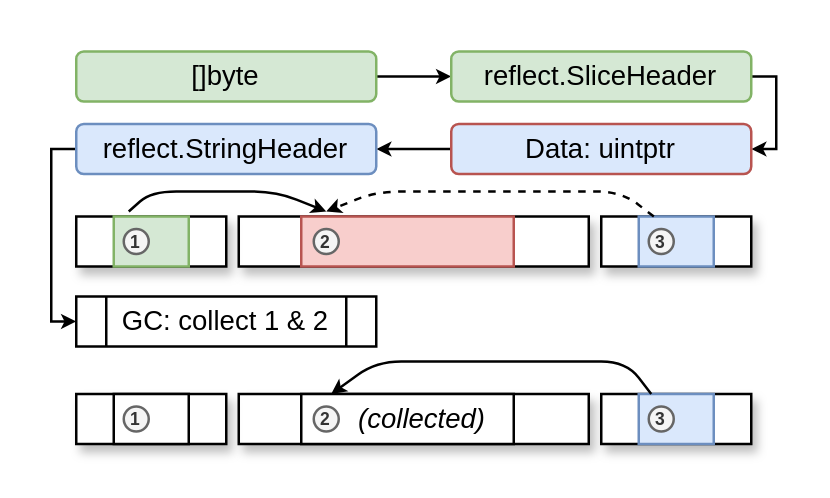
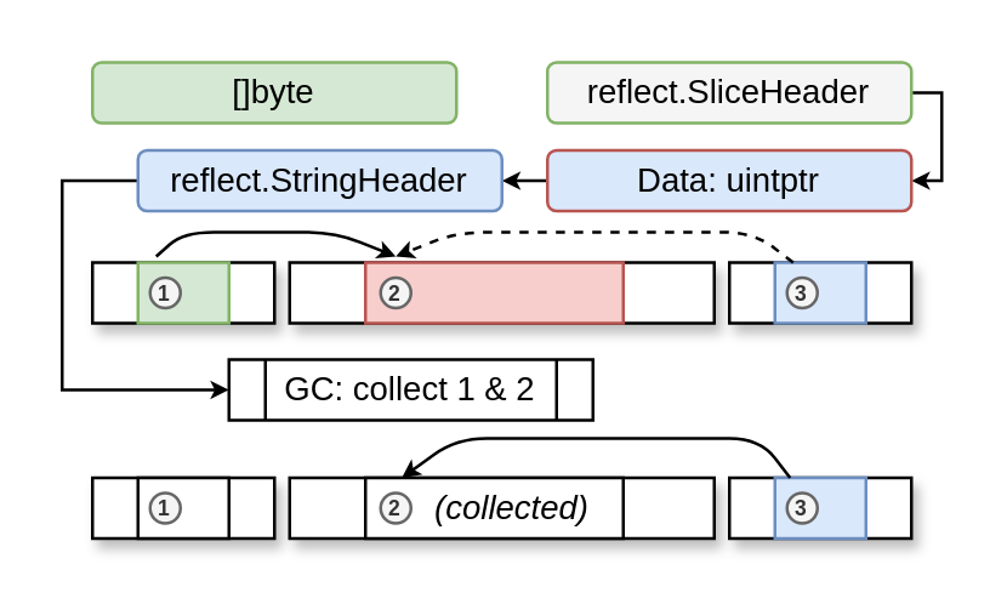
  <mxCell id="0" />
  <mxCell id="1" parent="0" />
- <mxCell id="2" style="edgeStyle=orthogonalEdgeStyle;rounded=0;orthogonalLoop=1;jettySize=auto;html=1;exitX=1;exitY=0.5;exitDx=0;exitDy=0;entryX=0;entryY=0.5;entryDx=0;entryDy=0;strokeWidth=1;endSize=3;" parent="1" source="3" target="5" edge="1"><mxGeometry relative="1" as="geometry" /></mxCell>
  <mxCell id="3" value="&lt;font style=&quot;font-size: 11px&quot;&gt;[]byte&lt;/font&gt;" style="rounded=1;whiteSpace=wrap;html=1;fillColor=#d5e8d4;strokeColor=#82b366;" parent="1" vertex="1"><mxGeometry x="30" y="20" width="120" height="20" as="geometry" /></mxCell>
  <mxCell id="4" style="edgeStyle=orthogonalEdgeStyle;rounded=0;jumpSize=6;orthogonalLoop=1;jettySize=auto;html=1;exitX=1;exitY=0.5;exitDx=0;exitDy=0;entryX=1;entryY=0.5;entryDx=0;entryDy=0;endSize=3;strokeWidth=1;fontSize=11;" edge="1" parent="1" source="5" target="7"><mxGeometry relative="1" as="geometry"><Array as="points"><mxPoint x="310" y="30" /><mxPoint x="310" y="59" /></Array></mxGeometry></mxCell>
- <mxCell id="5" value="&lt;font style=&quot;font-size: 11px&quot;&gt;reflect.SliceHeader&lt;/font&gt;" style="rounded=1;whiteSpace=wrap;html=1;fillColor=#d5e8d4;strokeColor=#82b366;" parent="1" vertex="1"><mxGeometry x="180" y="20" width="120" height="20" as="geometry" /></mxCell>
+ <mxCell id="5" value="&lt;font style=&quot;font-size: 11px&quot;&gt;reflect.SliceHeader&lt;/font&gt;" style="rounded=1;whiteSpace=wrap;html=1;fillColor=#f5f5f5;strokeColor=#82b366;" parent="1" vertex="1"><mxGeometry x="180" y="20" width="120" height="20" as="geometry" /></mxCell>
  <mxCell id="6" style="edgeStyle=orthogonalEdgeStyle;rounded=0;orthogonalLoop=1;jettySize=auto;html=1;exitX=0;exitY=0.5;exitDx=0;exitDy=0;entryX=1;entryY=0.5;entryDx=0;entryDy=0;strokeWidth=1;endSize=3;" parent="1" source="7" target="9" edge="1"><mxGeometry relative="1" as="geometry" /></mxCell>
  <mxCell id="7" value="Data: uintptr" style="rounded=1;whiteSpace=wrap;html=1;fillColor=#dae8fc;strokeColor=#b85450;fontSize=11;" parent="1" vertex="1"><mxGeometry x="180" y="49" width="120" height="20" as="geometry" /></mxCell>
  <mxCell id="8" style="edgeStyle=orthogonalEdgeStyle;rounded=0;orthogonalLoop=1;jettySize=auto;html=1;exitX=0;exitY=0.5;exitDx=0;exitDy=0;entryX=0;entryY=0.5;entryDx=0;entryDy=0;strokeWidth=1;endSize=3;" parent="1" source="9" target="10" edge="1"><mxGeometry relative="1" as="geometry"><Array as="points"><mxPoint x="20" y="59" /><mxPoint x="20" y="128" /></Array></mxGeometry></mxCell>
- <mxCell id="9" value="reflect.StringHeader" style="rounded=1;whiteSpace=wrap;html=1;fillColor=#dae8fc;strokeColor=#6c8ebf;fontSize=11;" parent="1" vertex="1"><mxGeometry x="30" y="49" width="120" height="20" as="geometry" /></mxCell>
- <mxCell id="10" value="GC: collect 1 &amp;amp; 2" style="shape=process;whiteSpace=wrap;html=1;backgroundOutline=1;fontSize=11;" parent="1" vertex="1"><mxGeometry x="30" y="118" width="120" height="20" as="geometry" /></mxCell>
+ <mxCell id="9" value="reflect.StringHeader" style="rounded=1;whiteSpace=wrap;html=1;fillColor=#dae8fc;strokeColor=#6c8ebf;fontSize=11;" parent="1" vertex="1"><mxGeometry x="45" y="49" width="120" height="20" as="geometry" /></mxCell>
+ <mxCell id="10" value="GC: collect 1 &amp;amp; 2" style="shape=process;whiteSpace=wrap;html=1;backgroundOutline=1;fontSize=11;" parent="1" vertex="1"><mxGeometry x="75" y="118" width="120" height="20" as="geometry" /></mxCell>
  <mxCell id="11" value="" style="rounded=0;whiteSpace=wrap;html=1;strokeColor=#000000;comic=0;shadow=1;" parent="1" vertex="1"><mxGeometry x="95" y="86" width="140" height="20" as="geometry" /></mxCell>
  <mxCell id="12" value="" style="rounded=0;whiteSpace=wrap;html=1;strokeColor=#b85450;fillColor=#f8cecc;" parent="1" vertex="1"><mxGeometry x="120" y="86" width="85" height="20" as="geometry" /></mxCell>
  <mxCell id="13" value="" style="verticalLabelPosition=bottom;verticalAlign=top;html=1;shape=mxgraph.basic.rect;fillColor2=none;strokeWidth=1;size=20;indent=5;shadow=1;comic=0;" parent="1" vertex="1"><mxGeometry x="240" y="86" width="60" height="20" as="geometry" /></mxCell>
  <mxCell id="14" value="" style="verticalLabelPosition=bottom;verticalAlign=top;html=1;shape=mxgraph.basic.rect;fillColor2=none;strokeWidth=1;size=20;indent=5;shadow=0;comic=0;fillColor=#dae8fc;strokeColor=#6c8ebf;" parent="1" vertex="1"><mxGeometry x="255" y="86" width="30" height="20" as="geometry" /></mxCell>
  <mxCell id="15" value="" style="verticalLabelPosition=bottom;verticalAlign=top;html=1;shape=mxgraph.basic.rect;fillColor2=none;strokeWidth=1;size=20;indent=5;shadow=1;comic=0;" parent="1" vertex="1"><mxGeometry x="30" y="86" width="60" height="20" as="geometry" /></mxCell>
  <mxCell id="16" value="" style="verticalLabelPosition=bottom;verticalAlign=top;html=1;shape=mxgraph.basic.rect;fillColor2=none;strokeWidth=1;size=20;indent=5;shadow=0;comic=0;fillColor=#d5e8d4;strokeColor=#82b366;" parent="1" vertex="1"><mxGeometry x="45" y="86" width="30" height="20" as="geometry" /></mxCell>
  <mxCell id="17" value="" style="rounded=0;whiteSpace=wrap;html=1;strokeColor=#000000;comic=0;shadow=1;" parent="1" vertex="1"><mxGeometry x="95" y="157" width="140" height="20" as="geometry" /></mxCell>
  <mxCell id="18" value="&lt;i style=&quot;font-size: 11px;&quot;&gt;&amp;nbsp; &amp;nbsp; (collected)&lt;/i&gt;" style="rounded=0;whiteSpace=wrap;html=1;fontSize=11;" parent="1" vertex="1"><mxGeometry x="120" y="157" width="85" height="20" as="geometry" /></mxCell>
  <mxCell id="19" value="" style="verticalLabelPosition=bottom;verticalAlign=top;html=1;shape=mxgraph.basic.rect;fillColor2=none;strokeWidth=1;size=20;indent=5;shadow=1;comic=0;" parent="1" vertex="1"><mxGeometry x="240" y="157" width="60" height="20" as="geometry" /></mxCell>
  <mxCell id="20" value="" style="verticalLabelPosition=bottom;verticalAlign=top;html=1;shape=mxgraph.basic.rect;fillColor2=none;strokeWidth=1;size=20;indent=5;shadow=0;comic=0;fillColor=#dae8fc;strokeColor=#6c8ebf;" parent="1" vertex="1"><mxGeometry x="255" y="157" width="30" height="20" as="geometry" /></mxCell>
  <mxCell id="21" value="" style="verticalLabelPosition=bottom;verticalAlign=top;html=1;shape=mxgraph.basic.rect;fillColor2=none;strokeWidth=1;size=20;indent=5;shadow=1;comic=0;" parent="1" vertex="1"><mxGeometry x="30" y="157" width="60" height="20" as="geometry" /></mxCell>
  <mxCell id="22" value="" style="verticalLabelPosition=bottom;verticalAlign=bottom;html=1;shape=mxgraph.basic.rect;fillColor2=none;strokeWidth=1;size=20;indent=5;shadow=0;comic=0;horizontal=1;" parent="1" vertex="1"><mxGeometry x="45" y="157" width="30" height="20" as="geometry" /></mxCell>
  <mxCell id="23" value="" style="endArrow=classic;html=1;entryX=0.141;entryY=-0.05;entryDx=0;entryDy=0;entryPerimeter=0;endSize=3;" parent="1" edge="1"><mxGeometry width="50" height="50" relative="1" as="geometry"><mxPoint x="260" y="157" as="sourcePoint" /><mxPoint x="131.985" y="157" as="targetPoint" /><Array as="points"><mxPoint x="250" y="144" /><mxPoint x="150" y="144" /></Array></mxGeometry></mxCell>
  <mxCell id="24" value="" style="endArrow=classic;html=1;exitX=0.267;exitY=0.05;exitDx=0;exitDy=0;exitPerimeter=0;entryX=0.141;entryY=-0.05;entryDx=0;entryDy=0;entryPerimeter=0;dashed=1;endSize=3;" parent="1" edge="1"><mxGeometry width="50" height="50" relative="1" as="geometry"><mxPoint x="261.03" y="86" as="sourcePoint" /><mxPoint x="130.005" y="84" as="targetPoint" /><Array as="points"><mxPoint x="248" y="76" /><mxPoint x="150" y="76" /></Array></mxGeometry></mxCell>
  <mxCell id="25" value="" style="endArrow=classic;html=1;exitX=0.2;exitY=-0.1;exitDx=0;exitDy=0;exitPerimeter=0;endSize=3;" parent="1" source="16" edge="1"><mxGeometry width="50" height="50" relative="1" as="geometry"><mxPoint x="-20" y="156" as="sourcePoint" /><mxPoint x="130" y="84" as="targetPoint" /><Array as="points"><mxPoint x="60" y="76" /><mxPoint x="110" y="76" /></Array></mxGeometry></mxCell>
  <mxCell id="26" value="&lt;font style=&quot;font-size: 7px&quot;&gt;&lt;b&gt;1&lt;/b&gt;&lt;/font&gt;" style="ellipse;whiteSpace=wrap;html=1;shadow=0;comic=0;strokeColor=#666666;fillColor=#f5f5f5;fontColor=#333333;verticalAlign=bottom;spacing=-1;" parent="1" vertex="1"><mxGeometry x="49" y="91" width="10" height="10" as="geometry" /></mxCell>
  <mxCell id="27" value="&lt;font style=&quot;font-size: 7px&quot;&gt;&lt;b&gt;2&lt;/b&gt;&lt;/font&gt;" style="ellipse;whiteSpace=wrap;html=1;shadow=0;comic=0;strokeColor=#666666;fillColor=#f5f5f5;fontColor=#333333;verticalAlign=bottom;spacing=-1;" parent="1" vertex="1"><mxGeometry x="125" y="91" width="10" height="10" as="geometry" /></mxCell>
  <mxCell id="28" value="&lt;font style=&quot;font-size: 7px&quot;&gt;&lt;b&gt;3&lt;/b&gt;&lt;/font&gt;" style="ellipse;whiteSpace=wrap;html=1;shadow=0;comic=0;strokeColor=#666666;fillColor=#f5f5f5;fontColor=#333333;verticalAlign=bottom;spacing=-1;" parent="1" vertex="1"><mxGeometry x="259" y="91" width="10" height="10" as="geometry" /></mxCell>
  <mxCell id="29" value="&lt;font style=&quot;font-size: 7px&quot;&gt;&lt;b&gt;1&lt;/b&gt;&lt;/font&gt;" style="ellipse;whiteSpace=wrap;html=1;shadow=0;comic=0;strokeColor=#666666;fillColor=#f5f5f5;fontColor=#333333;verticalAlign=bottom;spacing=-1;" parent="1" vertex="1"><mxGeometry x="49" y="162" width="10" height="10" as="geometry" /></mxCell>
  <mxCell id="30" value="&lt;font style=&quot;font-size: 7px&quot;&gt;&lt;b&gt;2&lt;/b&gt;&lt;/font&gt;" style="ellipse;whiteSpace=wrap;html=1;shadow=0;comic=0;strokeColor=#666666;fillColor=#f5f5f5;fontColor=#333333;verticalAlign=bottom;spacing=-1;" parent="1" vertex="1"><mxGeometry x="125" y="162" width="10" height="10" as="geometry" /></mxCell>
  <mxCell id="31" value="&lt;font style=&quot;font-size: 7px&quot;&gt;&lt;b&gt;3&lt;/b&gt;&lt;/font&gt;" style="ellipse;whiteSpace=wrap;html=1;shadow=0;comic=0;strokeColor=#666666;fillColor=#f5f5f5;fontColor=#333333;verticalAlign=bottom;spacing=-1;" parent="1" vertex="1"><mxGeometry x="259" y="162" width="10" height="10" as="geometry" /></mxCell>
